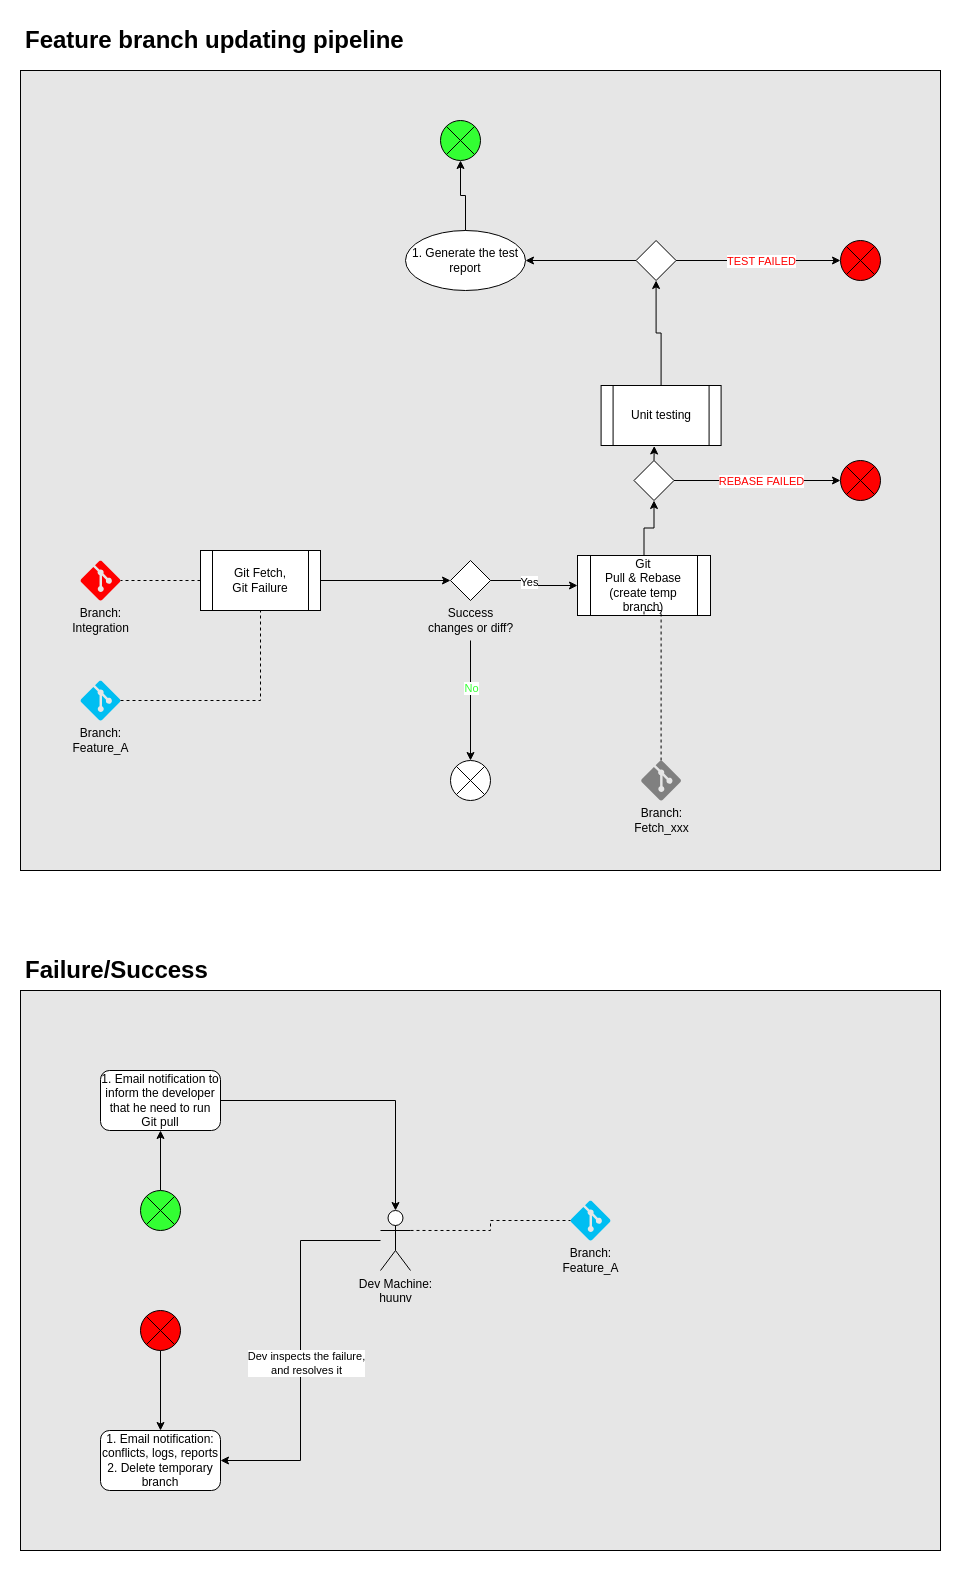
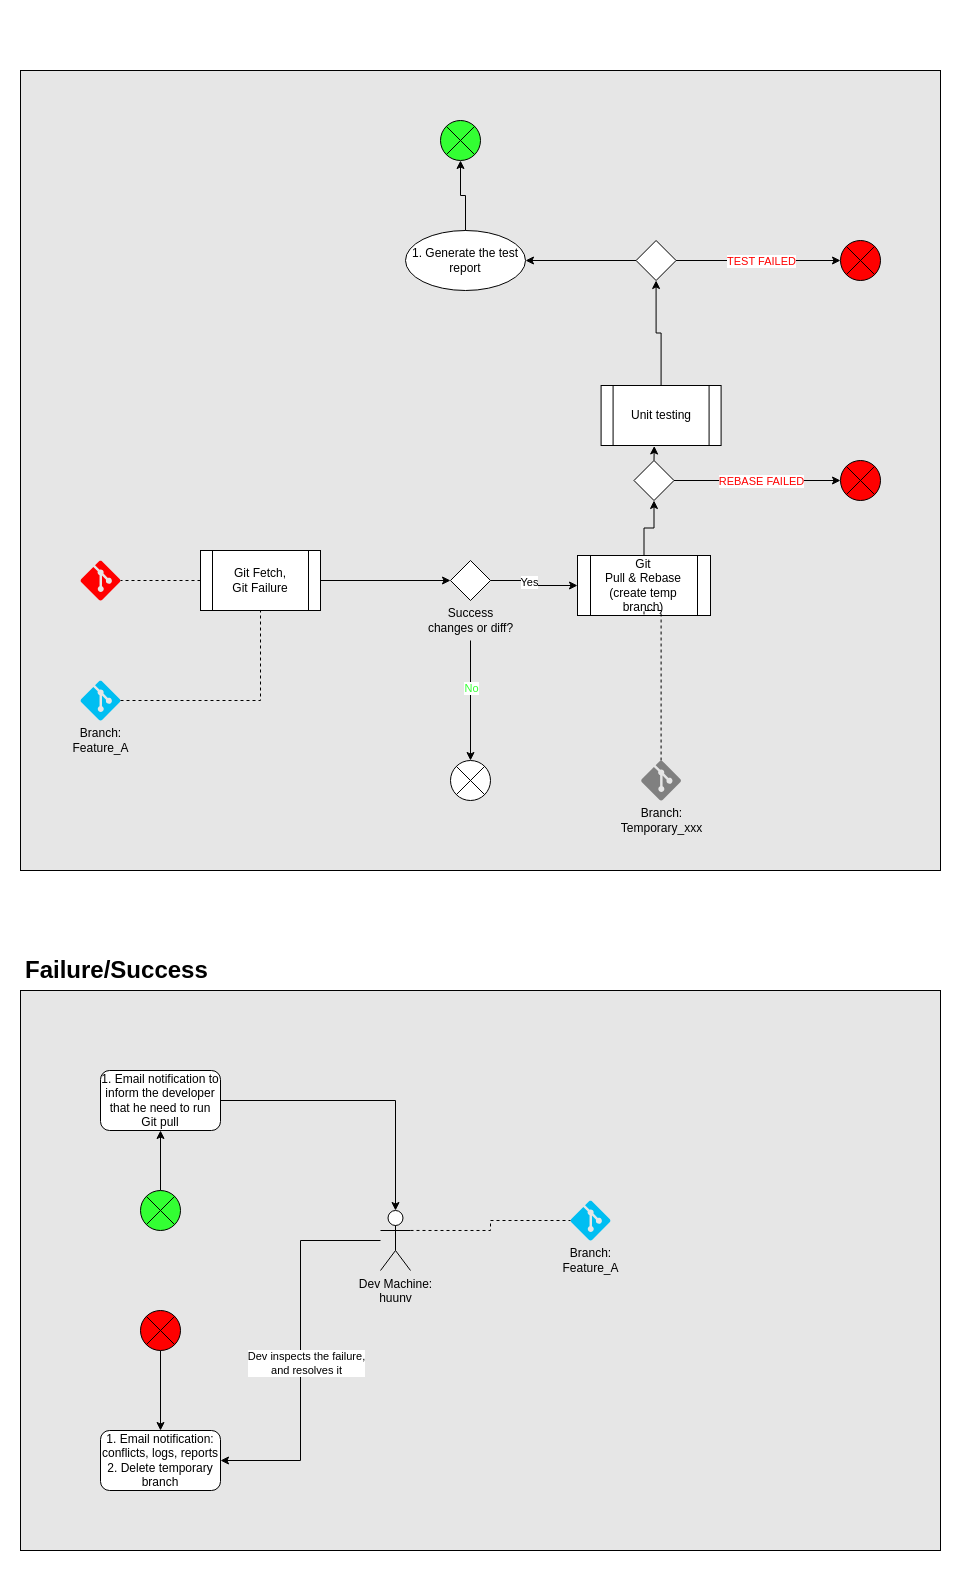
  <mxCell id="0" />
  <mxCell id="1" parent="0" />
  <mxCell id="2" value="" style="rounded=0;whiteSpace=wrap;html=1;fontColor=#FF0000;fillColor=#E6E6E6;" parent="1" vertex="1"><mxGeometry x="20" y="990" width="920" height="560" as="geometry" /></mxCell>
  <mxCell id="3" value="" style="group" parent="1" vertex="1" connectable="0"><mxGeometry x="100" y="1070" width="310" height="420" as="geometry" /></mxCell>
  <mxCell id="4" value="Dev Machine:&lt;br&gt;huunv" style="shape=umlActor;verticalLabelPosition=bottom;verticalAlign=top;html=1;outlineConnect=0;" parent="3" vertex="1"><mxGeometry x="280" y="140" width="30" height="60" as="geometry" /></mxCell>
  <mxCell id="5" value="1. Email notification:&lt;br&gt;conflicts, logs, reports&lt;br&gt;2. Delete temporary branch" style="rounded=1;whiteSpace=wrap;html=1;" parent="3" vertex="1"><mxGeometry y="360" width="120" height="60" as="geometry" /></mxCell>
  <mxCell id="6" style="edgeStyle=orthogonalEdgeStyle;rounded=0;orthogonalLoop=1;jettySize=auto;html=1;entryX=1;entryY=0.5;entryDx=0;entryDy=0;fontColor=#000000;" parent="3" source="4" target="5" edge="1"><mxGeometry relative="1" as="geometry" /></mxCell>
  <mxCell id="7" value="Dev inspects the failure,&lt;br&gt;and resolves it" style="edgeLabel;html=1;align=center;verticalAlign=middle;resizable=0;points=[];fontColor=#000000;" parent="6" vertex="1" connectable="0"><mxGeometry x="0.07" y="5" relative="1" as="geometry"><mxPoint y="-1" as="offset" /></mxGeometry></mxCell>
  <mxCell id="8" style="edgeStyle=orthogonalEdgeStyle;rounded=0;orthogonalLoop=1;jettySize=auto;html=1;entryX=0.5;entryY=0;entryDx=0;entryDy=0;fontColor=#FF0000;" parent="3" source="9" target="5" edge="1"><mxGeometry relative="1" as="geometry" /></mxCell>
  <mxCell id="9" value="" style="shape=sumEllipse;perimeter=ellipsePerimeter;whiteSpace=wrap;html=1;backgroundOutline=1;fillColor=#FF0000;" parent="3" vertex="1"><mxGeometry x="40" y="240" width="40" height="40" as="geometry" /></mxCell>
  <mxCell id="10" style="edgeStyle=orthogonalEdgeStyle;rounded=0;orthogonalLoop=1;jettySize=auto;html=1;exitX=1;exitY=0.5;exitDx=0;exitDy=0;entryX=0.5;entryY=0;entryDx=0;entryDy=0;entryPerimeter=0;fontColor=#000000;" parent="3" source="11" target="4" edge="1"><mxGeometry relative="1" as="geometry" /></mxCell>
  <mxCell id="11" value="1. Email notification to inform the developer that he need to run Git pull" style="rounded=1;whiteSpace=wrap;html=1;" parent="3" vertex="1"><mxGeometry width="120" height="60" as="geometry" /></mxCell>
  <mxCell id="12" style="edgeStyle=orthogonalEdgeStyle;rounded=0;orthogonalLoop=1;jettySize=auto;html=1;exitX=0.5;exitY=0;exitDx=0;exitDy=0;entryX=0.5;entryY=1;entryDx=0;entryDy=0;fontColor=#000000;" parent="3" source="13" target="11" edge="1"><mxGeometry relative="1" as="geometry" /></mxCell>
  <mxCell id="13" value="" style="shape=sumEllipse;perimeter=ellipsePerimeter;whiteSpace=wrap;html=1;backgroundOutline=1;fillColor=#33FF33;" parent="3" vertex="1"><mxGeometry x="40" y="120" width="40" height="40" as="geometry" /></mxCell>
  <mxCell id="14" value="&lt;h1&gt;&lt;font color=&quot;#000000&quot;&gt;Failure/Success&lt;/font&gt;&lt;/h1&gt;" style="text;html=1;strokeColor=none;fillColor=none;spacing=5;spacingTop=-20;whiteSpace=wrap;overflow=hidden;rounded=0;fontColor=#FF0000;" parent="1" vertex="1"><mxGeometry x="20" width="190" height="120" as="geometry" y="950" /></mxCell>
  <mxCell id="15" value="" style="rounded=0;whiteSpace=wrap;html=1;fontColor=#FF0000;fillColor=#E6E6E6;" parent="1" vertex="1"><mxGeometry x="20" y="70" width="920" height="800" as="geometry" /></mxCell>
- <mxCell id="16" value="&lt;h1&gt;&lt;font color=&quot;#000000&quot;&gt;Feature branch updating pipeline&lt;/font&gt;&lt;/h1&gt;" style="text;html=1;strokeColor=none;fillColor=none;spacing=5;spacingTop=-20;whiteSpace=wrap;overflow=hidden;rounded=0;fontColor=#FF0000;" parent="1" vertex="1"><mxGeometry x="20" y="20" width="400" height="50" as="geometry" /></mxCell>
  <mxCell id="17" value="Git Fetch,&lt;br&gt;Git Failure" style="shape=process;whiteSpace=wrap;html=1;backgroundOutline=1;" parent="1" vertex="1"><mxGeometry x="200" y="550" width="120" height="60" as="geometry" /></mxCell>
  <mxCell id="18" value="" style="group" parent="1" vertex="1" connectable="0"><mxGeometry x="430" y="560" width="95" height="80" as="geometry" /></mxCell>
  <mxCell id="19" value="" style="rhombus;whiteSpace=wrap;html=1;" parent="18" vertex="1"><mxGeometry x="20" width="40" height="40" as="geometry" /></mxCell>
  <mxCell id="20" value="Success &lt;br&gt;changes or diff?" style="text;html=1;align=center;verticalAlign=middle;resizable=0;points=[];autosize=1;strokeColor=none;fillColor=none;" parent="18" vertex="1"><mxGeometry x="-15" y="40" width="110" height="40" as="geometry" /></mxCell>
  <mxCell id="21" style="edgeStyle=orthogonalEdgeStyle;rounded=0;orthogonalLoop=1;jettySize=auto;html=1;entryX=0;entryY=0.5;entryDx=0;entryDy=0;" parent="1" source="17" target="19" edge="1"><mxGeometry relative="1" as="geometry" /></mxCell>
  <mxCell id="22" style="edgeStyle=orthogonalEdgeStyle;rounded=0;orthogonalLoop=1;jettySize=auto;html=1;entryX=0.5;entryY=0;entryDx=0;entryDy=0;" parent="1" source="20" target="24" edge="1"><mxGeometry relative="1" as="geometry"><mxPoint x="420" y="760" as="targetPoint" /></mxGeometry></mxCell>
  <mxCell id="23" value="&lt;font color=&quot;#33ff33&quot;&gt;No&lt;/font&gt;" style="edgeLabel;html=1;align=center;verticalAlign=middle;resizable=0;points=[];fillColor=#33FF33;" parent="22" vertex="1" connectable="0"><mxGeometry x="-0.209" relative="1" as="geometry"><mxPoint as="offset" /></mxGeometry></mxCell>
  <mxCell id="24" value="" style="shape=sumEllipse;perimeter=ellipsePerimeter;whiteSpace=wrap;html=1;backgroundOutline=1;" parent="1" vertex="1"><mxGeometry x="450" y="760" width="40" height="40" as="geometry" /></mxCell>
  <mxCell id="25" value="Git &lt;br&gt;Pull &amp;amp; Rebase&lt;br&gt;(create temp branch)" style="shape=process;whiteSpace=wrap;html=1;backgroundOutline=1;" parent="1" vertex="1"><mxGeometry x="577" y="555" width="133" height="60" as="geometry" /></mxCell>
  <mxCell id="26" style="edgeStyle=orthogonalEdgeStyle;rounded=0;orthogonalLoop=1;jettySize=auto;html=1;entryX=0;entryY=0.5;entryDx=0;entryDy=0;" parent="1" source="19" target="25" edge="1"><mxGeometry relative="1" as="geometry" /></mxCell>
  <mxCell id="27" value="Yes" style="edgeLabel;html=1;align=center;verticalAlign=middle;resizable=0;points=[];" parent="26" vertex="1" connectable="0"><mxGeometry x="-0.164" y="-1" relative="1" as="geometry"><mxPoint as="offset" /></mxGeometry></mxCell>
  <mxCell id="28" value="" style="group" parent="1" vertex="1" connectable="0"><mxGeometry x="640.59" y="760" width="79.41" height="90" as="geometry" /></mxCell>
  <mxCell id="29" value="" style="verticalLabelPosition=bottom;html=1;verticalAlign=top;align=center;strokeColor=none;fillColor=grey;shape=mxgraph.azure.git_repository;" parent="28" vertex="1"><mxGeometry width="40" height="40" as="geometry" /></mxCell>
- <mxCell id="30" value="Branch:&lt;br&gt;Fetch_xxx" style="text;html=1;align=center;verticalAlign=middle;resizable=0;points=[];autosize=1;strokeColor=none;fillColor=none;" parent="28" vertex="1"><mxGeometry x="-30" y="39.997" width="100" height="40" as="geometry" /></mxCell>
+ <mxCell id="30" value="Branch:&lt;br&gt;Temporary_xxx" style="text;html=1;align=center;verticalAlign=middle;resizable=0;points=[];autosize=1;strokeColor=none;fillColor=none;" parent="28" vertex="1"><mxGeometry x="-30" y="39.997" width="100" height="40" as="geometry" /></mxCell>
  <mxCell id="31" value="" style="endArrow=none;dashed=1;html=1;rounded=0;entryX=0.5;entryY=1;entryDx=0;entryDy=0;edgeStyle=orthogonalEdgeStyle;exitX=0.5;exitY=0;exitDx=0;exitDy=0;exitPerimeter=0;" parent="1" source="29" target="25" edge="1"><mxGeometry width="50" height="50" relative="1" as="geometry"><mxPoint x="630" y="670" as="sourcePoint" /><mxPoint x="390" y="520" as="targetPoint" /><Array as="points"><mxPoint x="660" y="610" /></Array></mxGeometry></mxCell>
  <mxCell id="32" value="Unit testing" style="shape=process;whiteSpace=wrap;html=1;backgroundOutline=1;" parent="1" vertex="1"><mxGeometry x="600.59" y="385" width="120" height="60" as="geometry" /></mxCell>
  <mxCell id="33" value="" style="group" parent="1" vertex="1" connectable="0"><mxGeometry x="615.59" y="240" width="105" height="80" as="geometry" /></mxCell>
  <mxCell id="34" value="" style="rhombus;whiteSpace=wrap;html=1;" parent="33" vertex="1"><mxGeometry x="20" width="40" height="40" as="geometry" /></mxCell>
  <mxCell id="35" style="edgeStyle=orthogonalEdgeStyle;rounded=0;orthogonalLoop=1;jettySize=auto;html=1;exitX=0.5;exitY=0;exitDx=0;exitDy=0;entryX=0.5;entryY=1;entryDx=0;entryDy=0;fontColor=#000000;" parent="1" source="32" target="34" edge="1"><mxGeometry relative="1" as="geometry" /></mxCell>
  <mxCell id="36" value="1. Generate the test report" style="ellipse;whiteSpace=wrap;html=1;" parent="1" vertex="1"><mxGeometry x="405" y="230" width="120" height="60" as="geometry" /></mxCell>
  <mxCell id="37" value="" style="shape=sumEllipse;perimeter=ellipsePerimeter;whiteSpace=wrap;html=1;backgroundOutline=1;fillColor=#FF0000;" parent="1" vertex="1"><mxGeometry x="840" y="460" width="40" height="40" as="geometry" /></mxCell>
  <mxCell id="38" style="edgeStyle=orthogonalEdgeStyle;rounded=0;orthogonalLoop=1;jettySize=auto;html=1;exitX=0.5;exitY=0;exitDx=0;exitDy=0;entryX=0.443;entryY=1.008;entryDx=0;entryDy=0;entryPerimeter=0;fontColor=#000000;" parent="1" source="41" target="32" edge="1"><mxGeometry relative="1" as="geometry" /></mxCell>
  <mxCell id="39" style="edgeStyle=orthogonalEdgeStyle;rounded=0;orthogonalLoop=1;jettySize=auto;html=1;exitX=1;exitY=0.5;exitDx=0;exitDy=0;fontColor=#000000;entryX=0;entryY=0.5;entryDx=0;entryDy=0;" parent="1" source="41" target="37" edge="1"><mxGeometry relative="1" as="geometry"><mxPoint x="880" y="480.333" as="targetPoint" /></mxGeometry></mxCell>
  <mxCell id="40" value="&lt;font color=&quot;#ff0000&quot;&gt;REBASE FAILED&lt;/font&gt;" style="edgeLabel;html=1;align=center;verticalAlign=middle;resizable=0;points=[];fontColor=#000000;" parent="39" vertex="1" connectable="0"><mxGeometry x="-0.149" relative="1" as="geometry"><mxPoint x="16" as="offset" /></mxGeometry></mxCell>
  <mxCell id="41" value="" style="rhombus;whiteSpace=wrap;html=1;" parent="1" vertex="1"><mxGeometry x="633.5" y="460" width="40" height="40" as="geometry" /></mxCell>
  <mxCell id="42" style="edgeStyle=orthogonalEdgeStyle;rounded=0;orthogonalLoop=1;jettySize=auto;html=1;exitX=0.5;exitY=0;exitDx=0;exitDy=0;entryX=0.5;entryY=1;entryDx=0;entryDy=0;fontColor=#000000;" parent="1" source="25" target="41" edge="1"><mxGeometry relative="1" as="geometry" /></mxCell>
  <mxCell id="43" style="edgeStyle=orthogonalEdgeStyle;rounded=0;orthogonalLoop=1;jettySize=auto;html=1;exitX=0;exitY=0.5;exitDx=0;exitDy=0;entryX=1;entryY=0.5;entryDx=0;entryDy=0;fontColor=#000000;" parent="1" source="34" target="36" edge="1"><mxGeometry relative="1" as="geometry" /></mxCell>
  <mxCell id="44" style="edgeStyle=orthogonalEdgeStyle;rounded=0;orthogonalLoop=1;jettySize=auto;html=1;exitX=1;exitY=0.5;exitDx=0;exitDy=0;fontColor=#000000;entryX=0;entryY=0.5;entryDx=0;entryDy=0;" parent="1" source="34" target="46" edge="1"><mxGeometry relative="1" as="geometry"><mxPoint x="790" y="259.895" as="targetPoint" /></mxGeometry></mxCell>
  <mxCell id="45" value="&lt;font color=&quot;#ff0000&quot;&gt;TEST FAILED&lt;/font&gt;" style="edgeLabel;html=1;align=center;verticalAlign=middle;resizable=0;points=[];fontColor=#000000;" parent="44" vertex="1" connectable="0"><mxGeometry x="-0.19" relative="1" as="geometry"><mxPoint x="18" as="offset" /></mxGeometry></mxCell>
  <mxCell id="46" value="" style="shape=sumEllipse;perimeter=ellipsePerimeter;whiteSpace=wrap;html=1;backgroundOutline=1;fillColor=#FF0000;" parent="1" vertex="1"><mxGeometry x="840" y="240" width="40" height="40" as="geometry" /></mxCell>
  <mxCell id="47" value="" style="shape=sumEllipse;perimeter=ellipsePerimeter;whiteSpace=wrap;html=1;backgroundOutline=1;fillColor=#33FF33;" parent="1" vertex="1"><mxGeometry x="440" y="120" width="40" height="40" as="geometry" /></mxCell>
  <mxCell id="48" style="edgeStyle=orthogonalEdgeStyle;rounded=0;orthogonalLoop=1;jettySize=auto;html=1;exitX=0.5;exitY=0;exitDx=0;exitDy=0;entryX=0.5;entryY=1;entryDx=0;entryDy=0;fontColor=#FF0000;" parent="1" source="36" target="47" edge="1"><mxGeometry relative="1" as="geometry" /></mxCell>
  <mxCell id="49" value="" style="group" parent="1" vertex="1" connectable="0"><mxGeometry x="60" y="680" width="80" height="80" as="geometry" /></mxCell>
  <mxCell id="50" value="" style="verticalLabelPosition=bottom;html=1;verticalAlign=top;align=center;strokeColor=none;fillColor=#00BEF2;shape=mxgraph.azure.git_repository;" parent="49" vertex="1"><mxGeometry x="20" width="40" height="40" as="geometry" /></mxCell>
  <mxCell id="51" value="Branch:&lt;br&gt;Feature_A" style="text;html=1;align=center;verticalAlign=middle;resizable=0;points=[];autosize=1;strokeColor=none;fillColor=none;" parent="49" vertex="1"><mxGeometry y="40" width="80" height="40" as="geometry" /></mxCell>
  <mxCell id="52" value="" style="group" parent="1" vertex="1" connectable="0"><mxGeometry x="60" y="560" width="80" height="80" as="geometry" /></mxCell>
  <mxCell id="53" value="" style="verticalLabelPosition=bottom;html=1;verticalAlign=top;align=center;strokeColor=none;fillColor=red;shape=mxgraph.azure.git_repository;" parent="52" vertex="1"><mxGeometry x="20" width="40" height="40" as="geometry" /></mxCell>
- <mxCell id="54" value="Branch:&lt;br&gt;Integration" style="text;html=1;align=center;verticalAlign=middle;resizable=0;points=[];autosize=1;strokeColor=none;fillColor=none;" parent="52" vertex="1"><mxGeometry y="40" width="80" height="40" as="geometry" /></mxCell>
  <mxCell id="55" value="" style="endArrow=none;dashed=1;html=1;rounded=0;fontColor=#FF0000;entryX=1;entryY=0.5;entryDx=0;entryDy=0;entryPerimeter=0;exitX=0;exitY=0.5;exitDx=0;exitDy=0;" parent="1" source="17" target="53" edge="1"><mxGeometry width="50" height="50" relative="1" as="geometry"><mxPoint x="490" y="560" as="sourcePoint" /><mxPoint x="540" y="510" as="targetPoint" /></mxGeometry></mxCell>
  <mxCell id="56" value="" style="endArrow=none;dashed=1;html=1;rounded=0;fontColor=#FF0000;entryX=0.5;entryY=1;entryDx=0;entryDy=0;exitX=1;exitY=0.5;exitDx=0;exitDy=0;exitPerimeter=0;edgeStyle=orthogonalEdgeStyle;" parent="1" source="50" target="17" edge="1"><mxGeometry width="50" height="50" relative="1" as="geometry"><mxPoint x="240" y="710" as="sourcePoint" /><mxPoint x="290" y="660" as="targetPoint" /></mxGeometry></mxCell>
  <mxCell id="57" value="" style="group" parent="1" vertex="1" connectable="0"><mxGeometry x="550" y="1200" width="80" height="80" as="geometry" /></mxCell>
  <mxCell id="58" value="" style="verticalLabelPosition=bottom;html=1;verticalAlign=top;align=center;strokeColor=none;fillColor=#00BEF2;shape=mxgraph.azure.git_repository;" parent="57" vertex="1"><mxGeometry x="20" width="40" height="40" as="geometry" /></mxCell>
  <mxCell id="59" value="Branch:&lt;br&gt;Feature_A" style="text;html=1;align=center;verticalAlign=middle;resizable=0;points=[];autosize=1;strokeColor=none;fillColor=none;" parent="57" vertex="1"><mxGeometry y="40" width="80" height="40" as="geometry" /></mxCell>
  <mxCell id="60" value="" style="endArrow=none;dashed=1;html=1;rounded=0;fontColor=#000000;exitX=1;exitY=0.333;exitDx=0;exitDy=0;exitPerimeter=0;entryX=0;entryY=0.5;entryDx=0;entryDy=0;entryPerimeter=0;edgeStyle=orthogonalEdgeStyle;" parent="1" source="4" target="58" edge="1"><mxGeometry width="50" height="50" relative="1" as="geometry"><mxPoint x="570" y="1300" as="sourcePoint" /><mxPoint x="620" y="1250" as="targetPoint" /></mxGeometry></mxCell>
